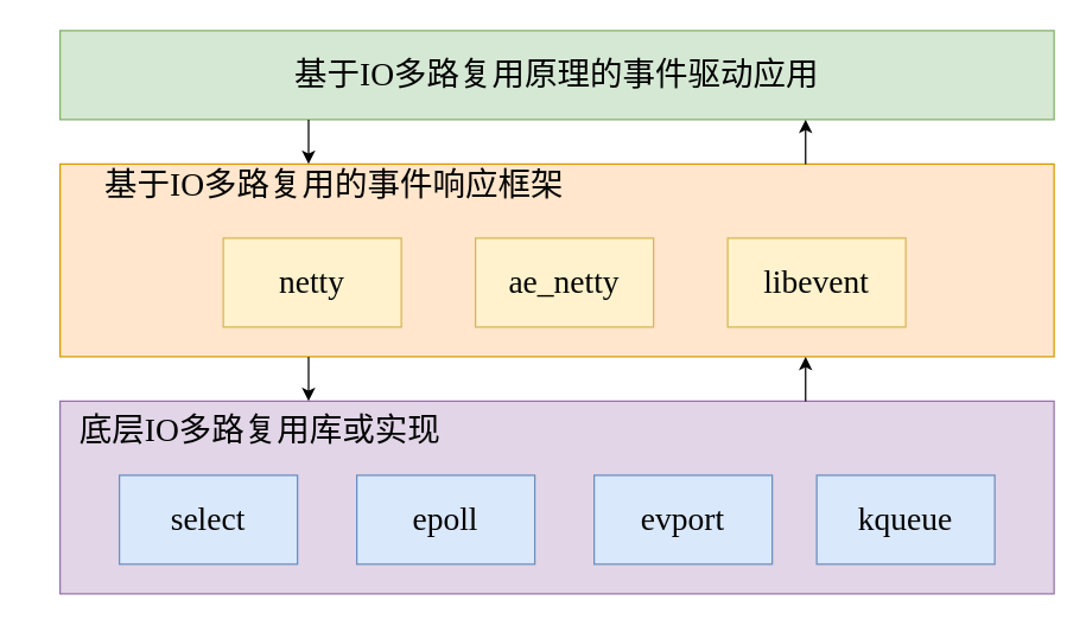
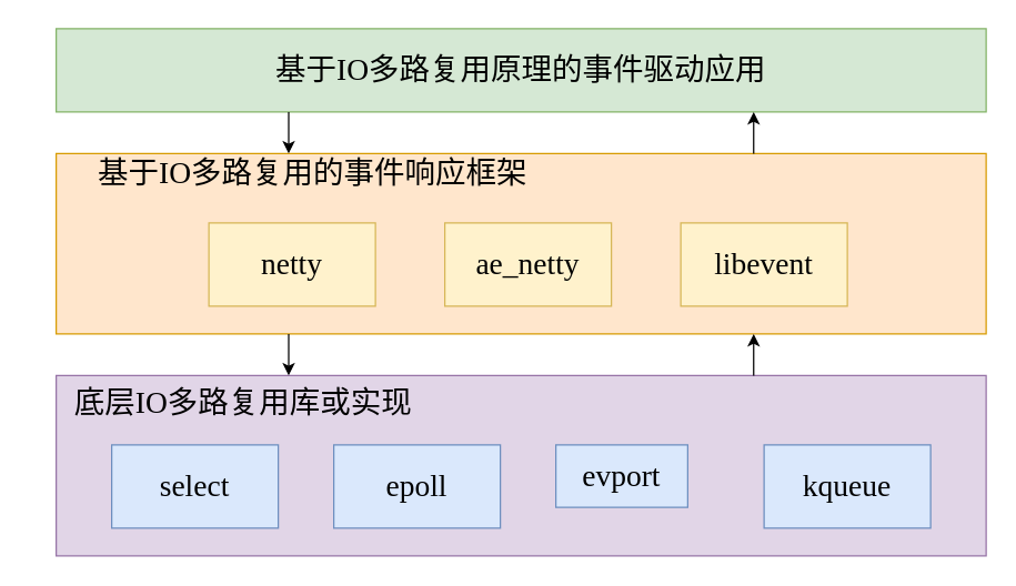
  <mxCell id="0" />
  <mxCell id="1" parent="0" />
  <mxCell id="2" value="" style="rounded=0;whiteSpace=wrap;html=1;fontFamily=Comic Sans MS;fontSize=22;fillColor=#e1d5e7;strokeColor=#9673a6;" vertex="1" parent="1"><mxGeometry x="40" y="270" width="670" height="130" as="geometry" /></mxCell>
  <mxCell id="3" value="" style="rounded=0;whiteSpace=wrap;html=1;fontFamily=Comic Sans MS;fontSize=22;fillColor=#ffe6cc;strokeColor=#d79b00;" vertex="1" parent="1"><mxGeometry x="40" y="110" width="670" height="130" as="geometry" /></mxCell>
  <mxCell id="4" value="netty" style="rounded=0;whiteSpace=wrap;html=1;fontSize=22;fontFamily=Comic Sans MS;fillColor=#fff2cc;strokeColor=#d6b656;" vertex="1" parent="1"><mxGeometry x="150" y="160" width="120" height="60" as="geometry" /></mxCell>
  <mxCell id="5" value="ae_netty" style="rounded=0;whiteSpace=wrap;html=1;fontSize=22;fontFamily=Comic Sans MS;fillColor=#fff2cc;strokeColor=#d6b656;" vertex="1" parent="1"><mxGeometry x="320" y="160" width="120" height="60" as="geometry" /></mxCell>
  <mxCell id="6" value="libevent" style="rounded=0;whiteSpace=wrap;html=1;fontSize=22;fontFamily=Comic Sans MS;fillColor=#fff2cc;strokeColor=#d6b656;" vertex="1" parent="1"><mxGeometry x="490" y="160" width="120" height="60" as="geometry" /></mxCell>
  <mxCell id="7" value="select" style="rounded=0;whiteSpace=wrap;html=1;fontSize=22;fontFamily=Comic Sans MS;fillColor=#dae8fc;strokeColor=#6c8ebf;" vertex="1" parent="1"><mxGeometry x="80" y="320" width="120" height="60" as="geometry" /></mxCell>
  <mxCell id="8" value="epoll" style="rounded=0;whiteSpace=wrap;html=1;fontSize=22;fontFamily=Comic Sans MS;fillColor=#dae8fc;strokeColor=#6c8ebf;" vertex="1" parent="1"><mxGeometry x="240" y="320" width="120" height="60" as="geometry" /></mxCell>
- <mxCell id="9" value="evport" style="rounded=0;whiteSpace=wrap;html=1;fontSize=22;fontFamily=Comic Sans MS;fillColor=#dae8fc;strokeColor=#6c8ebf;" vertex="1" parent="1"><mxGeometry x="400" y="320" width="120" height="60" as="geometry" /></mxCell>
+ <mxCell id="9" value="evport" style="rounded=0;whiteSpace=wrap;html=1;fontSize=22;fontFamily=Comic Sans MS;fillColor=#dae8fc;strokeColor=#6c8ebf;" vertex="1" parent="1"><mxGeometry x="400" y="320" width="95" height="45" as="geometry" /></mxCell>
  <mxCell id="10" value="kqueue" style="rounded=0;whiteSpace=wrap;html=1;fontSize=22;fontFamily=Comic Sans MS;fillColor=#dae8fc;strokeColor=#6c8ebf;" vertex="1" parent="1"><mxGeometry x="550" y="320" width="120" height="60" as="geometry" /></mxCell>
  <mxCell id="11" value="基于IO多路复用的事件响应框架" style="text;html=1;strokeColor=none;fillColor=none;align=center;verticalAlign=middle;whiteSpace=wrap;rounded=0;fontFamily=Comic Sans MS;fontSize=22;" vertex="1" parent="1"><mxGeometry x="55" y="115" width="340" height="20" as="geometry" /></mxCell>
  <mxCell id="12" value="底层IO多路复用库或实现" style="text;html=1;strokeColor=none;fillColor=none;align=center;verticalAlign=middle;whiteSpace=wrap;rounded=0;fontFamily=Comic Sans MS;fontSize=22;" vertex="1" parent="1"><mxGeometry x="20" y="280" width="310" height="20" as="geometry" /></mxCell>
  <mxCell id="13" value="基于IO多路复用原理的事件驱动应用" style="rounded=0;whiteSpace=wrap;html=1;fontFamily=Comic Sans MS;fontSize=22;fillColor=#d5e8d4;strokeColor=#82b366;" vertex="1" parent="1"><mxGeometry x="40" width="670" height="60" as="geometry" y="20" /></mxCell>
  <mxCell id="14" value="" style="endArrow=classic;html=1;fontFamily=Comic Sans MS;fontSize=22;entryX=0.25;entryY=0;entryDx=0;entryDy=0;exitX=0.25;exitY=1;exitDx=0;exitDy=0;" edge="1" parent="1" source="3" target="2"><mxGeometry width="50" height="50" relative="1" as="geometry"><mxPoint x="90" y="530" as="sourcePoint" /><mxPoint x="140" y="480" as="targetPoint" /></mxGeometry></mxCell>
  <mxCell id="15" value="" style="endArrow=classic;html=1;fontFamily=Comic Sans MS;fontSize=22;exitX=0.25;exitY=1;exitDx=0;exitDy=0;entryX=0.25;entryY=0;entryDx=0;entryDy=0;" edge="1" parent="1" source="13" target="3"><mxGeometry width="50" height="50" relative="1" as="geometry"><mxPoint x="50" y="530" as="sourcePoint" /><mxPoint x="100" y="480" as="targetPoint" /></mxGeometry></mxCell>
  <mxCell id="16" value="" style="endArrow=classic;html=1;fontFamily=Comic Sans MS;fontSize=22;exitX=0.75;exitY=0;exitDx=0;exitDy=0;entryX=0.75;entryY=1;entryDx=0;entryDy=0;" edge="1" parent="1" source="2" target="3"><mxGeometry width="50" height="50" relative="1" as="geometry"><mxPoint x="170" y="530" as="sourcePoint" /><mxPoint x="220" y="480" as="targetPoint" /></mxGeometry></mxCell>
  <mxCell id="17" value="" style="endArrow=classic;html=1;fontFamily=Comic Sans MS;fontSize=22;entryX=0.75;entryY=1;entryDx=0;entryDy=0;exitX=0.75;exitY=0;exitDx=0;exitDy=0;" edge="1" parent="1" source="3" target="13"><mxGeometry width="50" height="50" relative="1" as="geometry"><mxPoint x="330" y="540" as="sourcePoint" /><mxPoint x="380" y="490" as="targetPoint" /></mxGeometry></mxCell>
